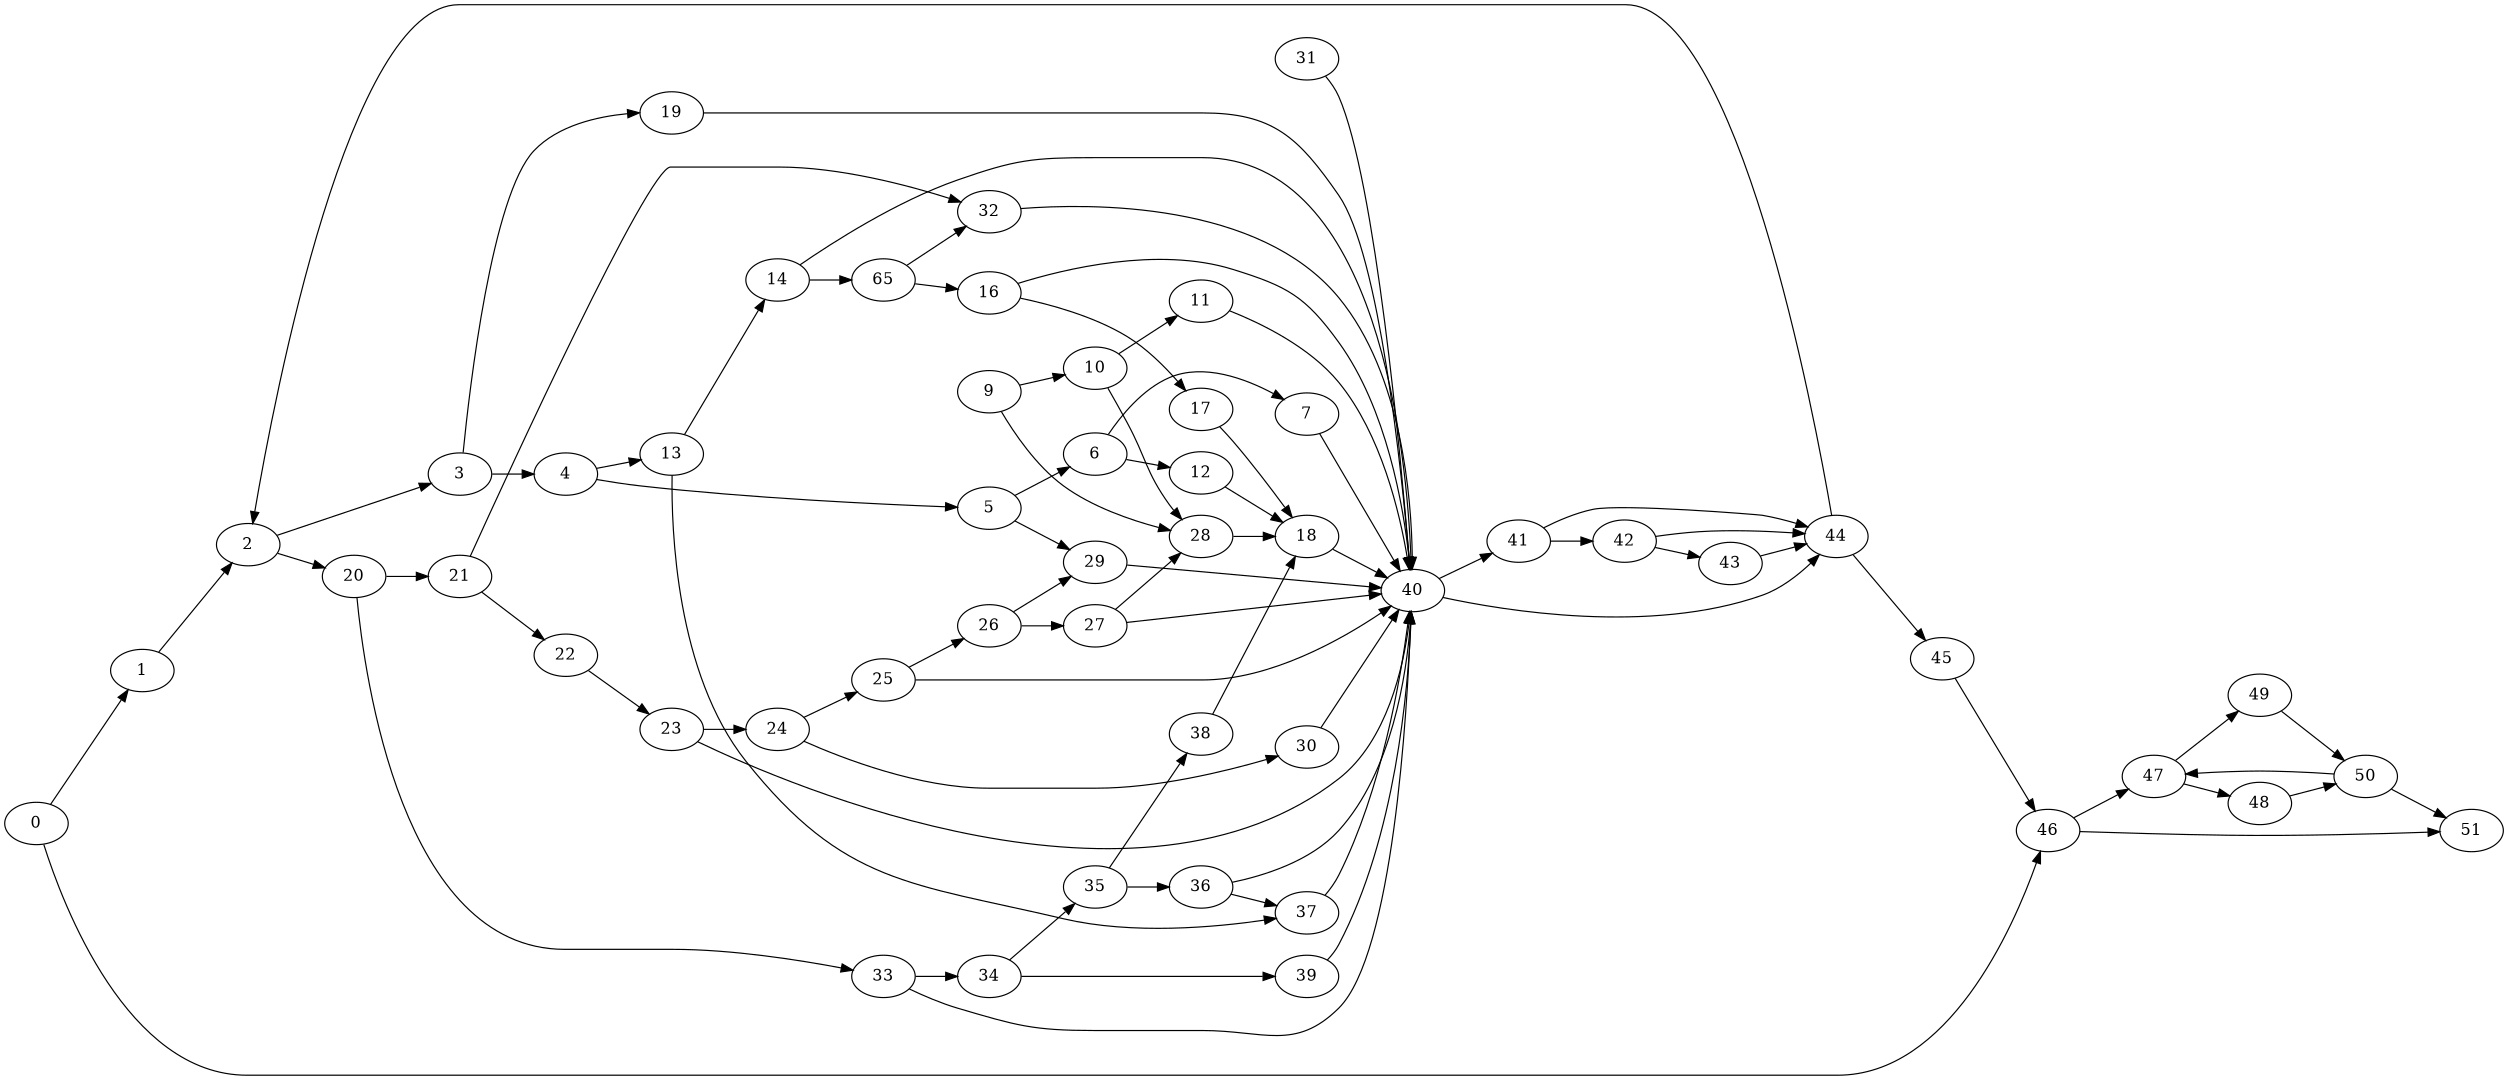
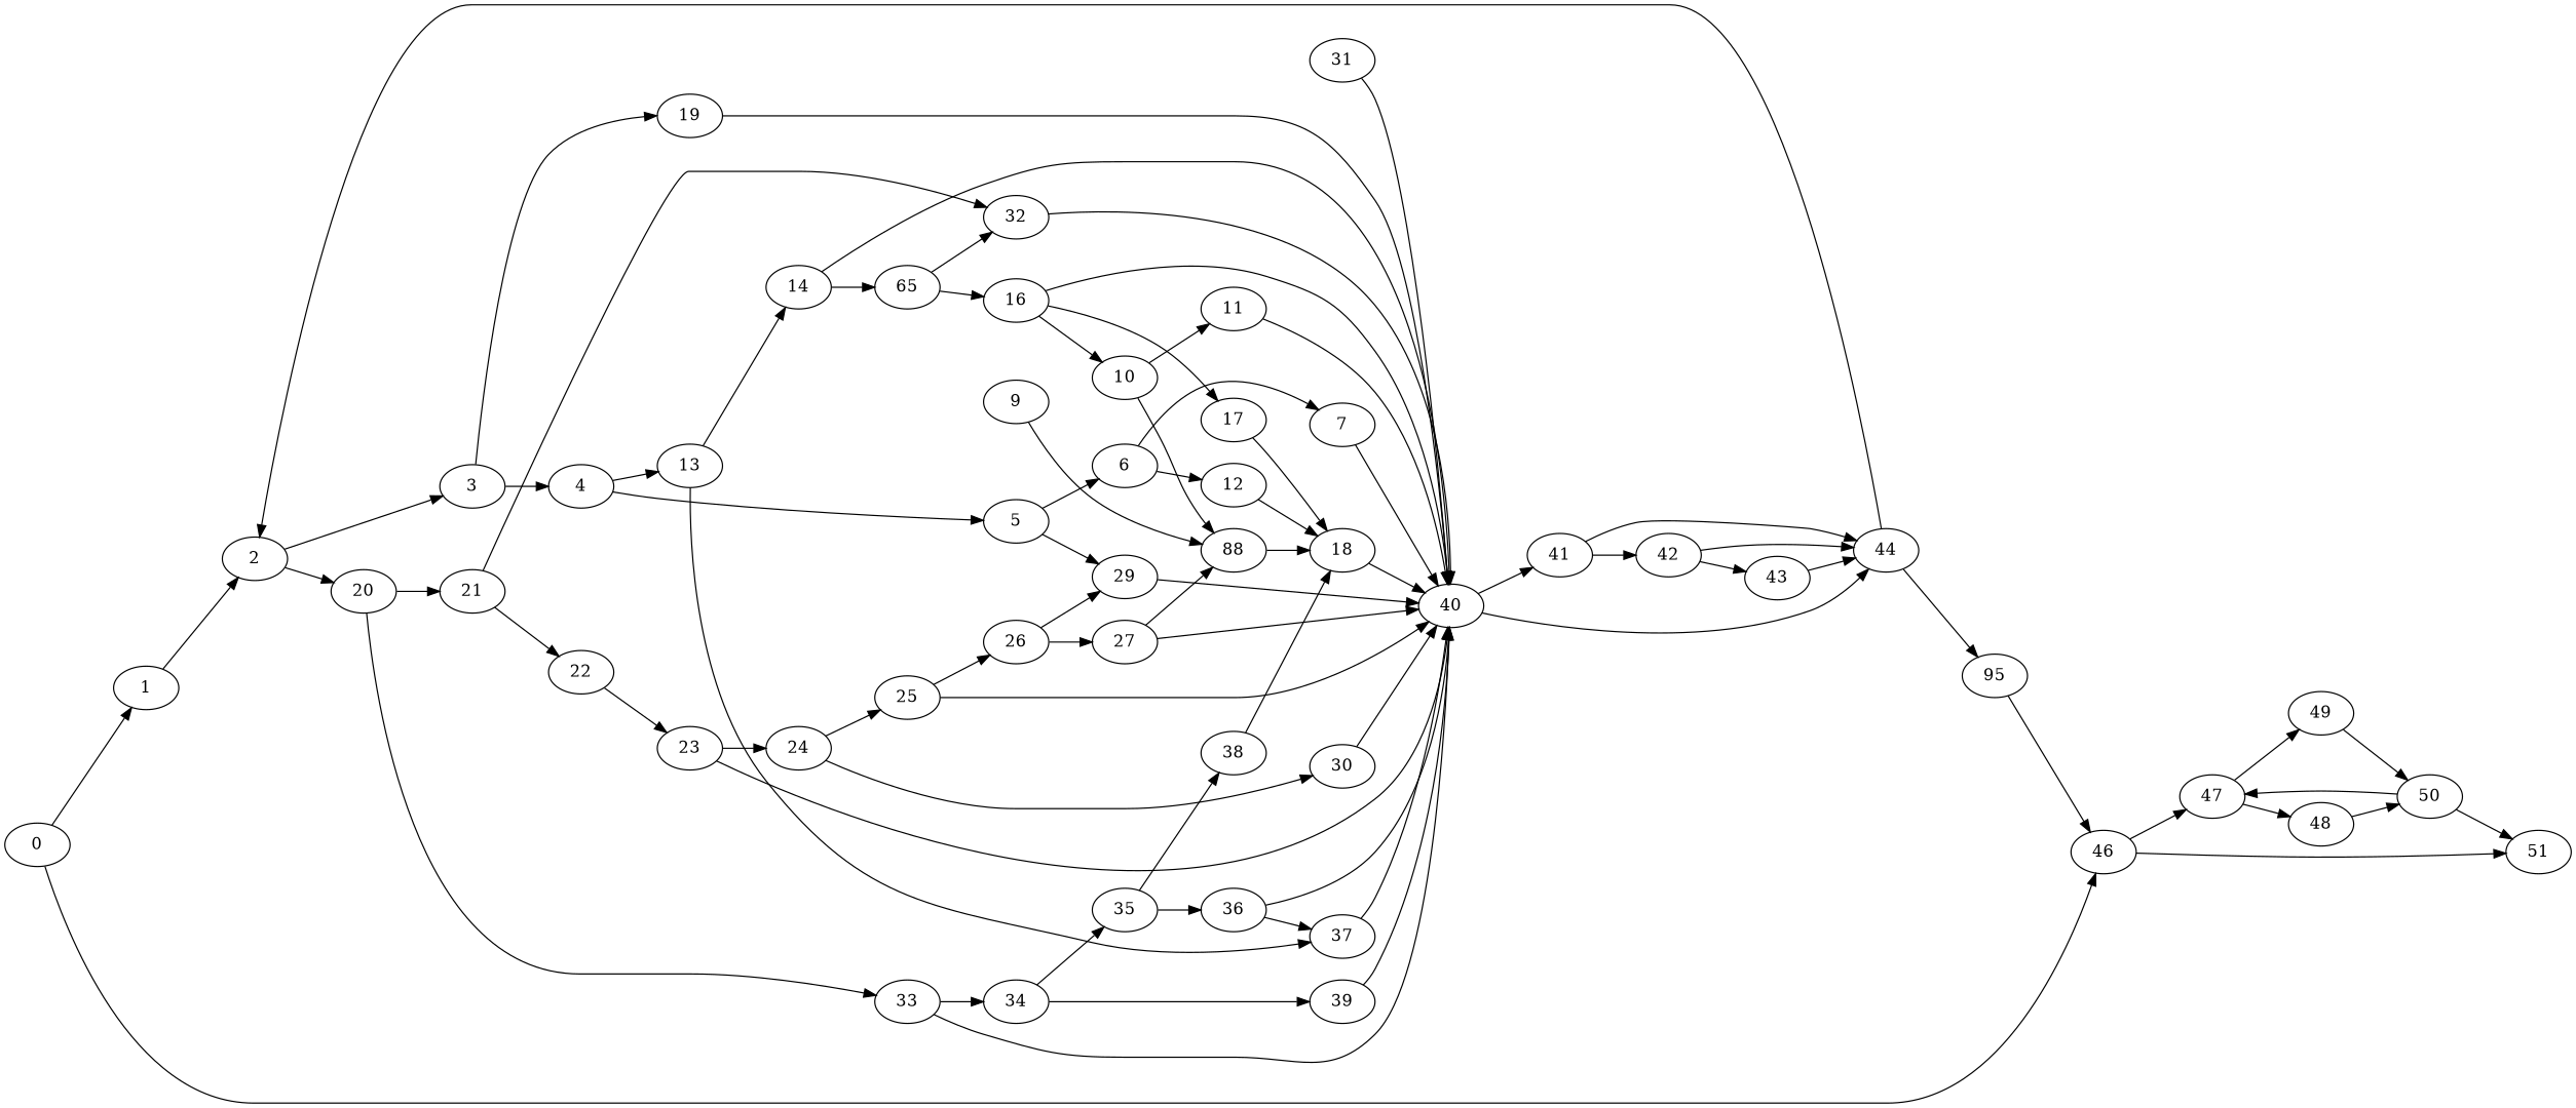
  digraph {
    rankdir=LR
    0
    1
    46
    2
    47
    51
    3
    20
    4
    19
    21
    33
    5
    13
    40
    6
    29
    14
    37
    7
    12
    18
    41
    44
    9
    10
-   28
+   28 [label=88]
    32
    11
    n30 [label=65]
    16
    17
    22
    34
    23
    24
    31
    25
    30
    26
    27
    35
    39
    36
    38
    42
-   45
+   45 [label=95]
    43
    48
    49
    50
    0 -> 1
    0 -> 46
    1 -> 2
    46 -> 47
    46 -> 51
    2 -> 3
    2 -> 20
    47 -> 48
    47 -> 49
    3 -> 4
    3 -> 19
    20 -> 21
    20 -> 33
    4 -> 5
    4 -> 13
    19 -> 40
    21 -> 32
    21 -> 22
    33 -> 40
    33 -> 34
    5 -> 6
    5 -> 29
    13 -> 14
    13 -> 37
    40 -> 41
    40 -> 44
    6 -> 7
    6 -> 12
    29 -> 40
    14 -> 40
    14 -> n30
    37 -> 40
    7 -> 40
    12 -> 18
    18 -> 40
    41 -> 44
    41 -> 42
    44 -> 2
    44 -> 45
-   9 -> 10
+   16 -> 10
    9 -> 28
    10 -> 28
    10 -> 11
    28 -> 18
    32 -> 40
    11 -> 40
    n30 -> 32
    n30 -> 16
    16 -> 40
    16 -> 17
    17 -> 18
    22 -> 23
    34 -> 35
    34 -> 39
    23 -> 40
    23 -> 24
    24 -> 25
    24 -> 30
    31 -> 40
    25 -> 40
    25 -> 26
    30 -> 40
    26 -> 29
    26 -> 27
    27 -> 40
    27 -> 28
    35 -> 36
    35 -> 38
    39 -> 40
    36 -> 40
    36 -> 37
    38 -> 18
    42 -> 44
    42 -> 43
    45 -> 46
    43 -> 44
    48 -> 50
    49 -> 50
    50 -> 47
    50 -> 51
  }
